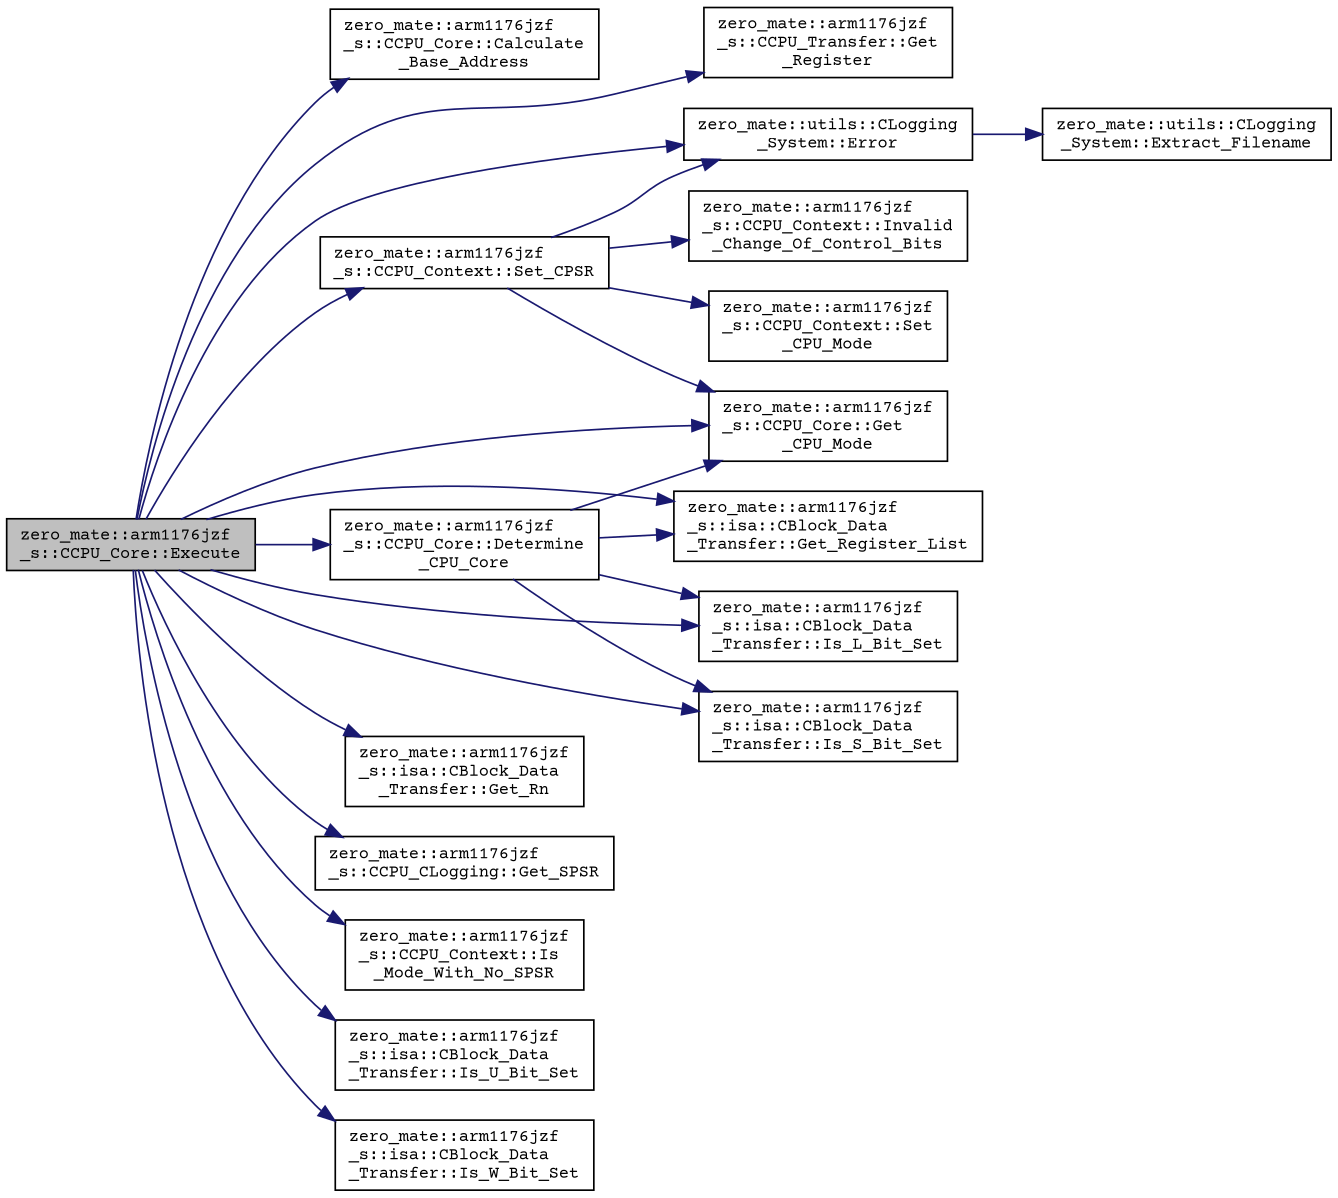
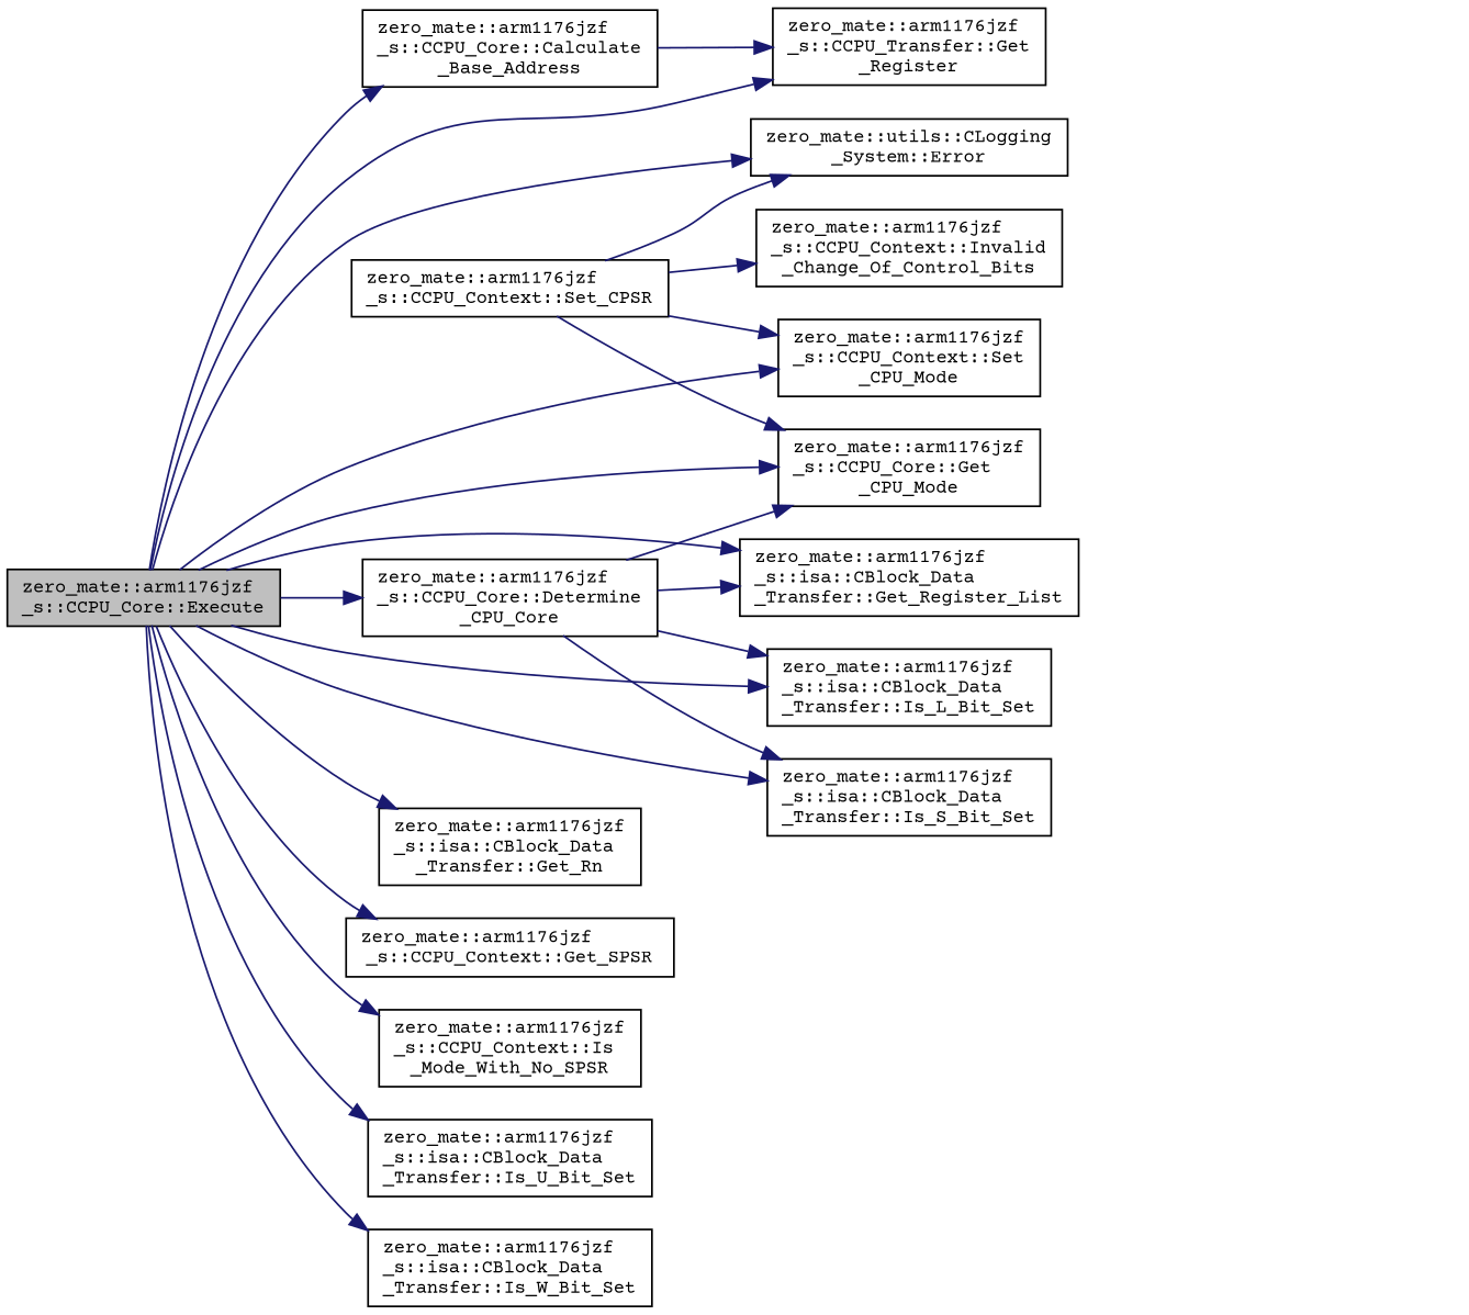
  digraph {
    fontname="Courier Prime"
    rankdir=LR
    node [color=black fontname="Courier Prime" fontsize=10 shape=record]
    edge [color=midnightblue fontname="Courier Prime" fontsize=10 labelfontname=Helvetica labelfontsize=10 style=solid]
    n1 [fillcolor=grey75 fontcolor=black height=0.2 label="zero_mate::arm1176jzf\l_s::CCPU_Core::Execute" style=filled width=0.4]
    n2 [height=0.2 label="zero_mate::arm1176jzf\l_s::CCPU_Core::Calculate\l_Base_Address" width=0.4]
    n3 [height=0.2 label="zero_mate::arm1176jzf\l_s::CCPU_Transfer::Get\l_Register" width=0.4]
    n4 [height=0.2 label="zero_mate::arm1176jzf\l_s::CCPU_Core::Determine\l_CPU_Core" width=0.4]
    n5 [height=0.2 label="zero_mate::arm1176jzf\l_s::CCPU_Core::Get\l_CPU_Mode" width=0.4]
    n6 [height=0.2 label="zero_mate::arm1176jzf\l_s::isa::CBlock_Data\l_Transfer::Get_Register_List" width=0.4]
    n7 [height=0.2 label="zero_mate::arm1176jzf\l_s::isa::CBlock_Data\l_Transfer::Is_L_Bit_Set" width=0.4]
    n8 [height=0.2 label="zero_mate::arm1176jzf\l_s::isa::CBlock_Data\l_Transfer::Is_S_Bit_Set" width=0.4]
    n9 [height=0.2 label="zero_mate::utils::CLogging\l_System::Error" width=0.4]
    n10 [height=0.2 label="zero_mate::arm1176jzf\l_s::isa::CBlock_Data\l_Transfer::Get_Rn" width=0.4]
-   n11 [height=0.2 label="zero_mate::arm1176jzf\l_s::CCPU_CLogging::Get_SPSR" width=0.4]
+   n11 [height=0.2 label="zero_mate::arm1176jzf\l_s::CCPU_Context::Get_SPSR" width=0.4]
    n12 [height=0.2 label="zero_mate::arm1176jzf\l_s::CCPU_Context::Is\l_Mode_With_No_SPSR" width=0.4]
    n13 [height=0.2 label="zero_mate::arm1176jzf\l_s::isa::CBlock_Data\l_Transfer::Is_U_Bit_Set" width=0.4]
    n14 [height=0.2 label="zero_mate::arm1176jzf\l_s::isa::CBlock_Data\l_Transfer::Is_W_Bit_Set" width=0.4]
    n15 [height=0.2 label="zero_mate::arm1176jzf\l_s::CCPU_Context::Set_CPSR" width=0.4]
-   n16 [height=0.2 label="zero_mate::utils::CLogging\l_System::Extract_Filename" width=0.4]
    n17 [height=0.2 label="zero_mate::arm1176jzf\l_s::CCPU_Context::Invalid\l_Change_Of_Control_Bits" width=0.4]
    n18 [height=0.2 label="zero_mate::arm1176jzf\l_s::CCPU_Context::Set\l_CPU_Mode" width=0.4]
    n1 -> n2
    n1 -> n3
    n1 -> n4
    n1 -> n5
    n1 -> n6
    n1 -> n7
    n1 -> n8
    n1 -> n9
    n1 -> n10
    n1 -> n11
    n1 -> n12
    n1 -> n13
    n1 -> n14
-   n1 -> n15
+   n1 -> n18
+   n2 -> n3
    n4 -> n5
    n4 -> n6
    n4 -> n7
    n4 -> n8
-   n9 -> n16
    n15 -> n5
    n15 -> n9
    n15 -> n17
    n15 -> n18
  }
